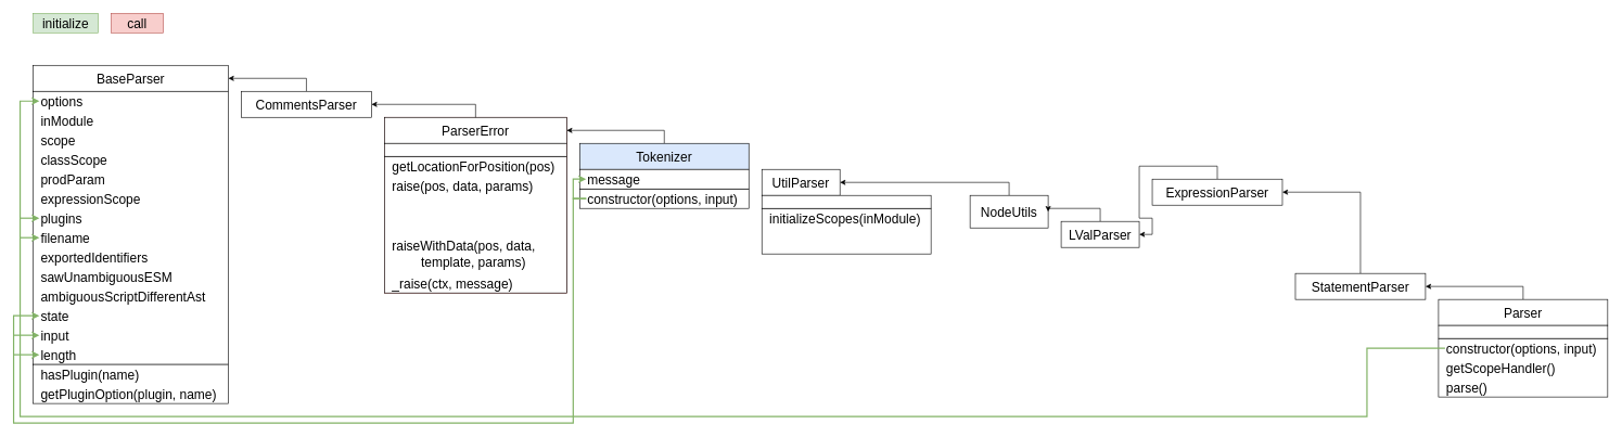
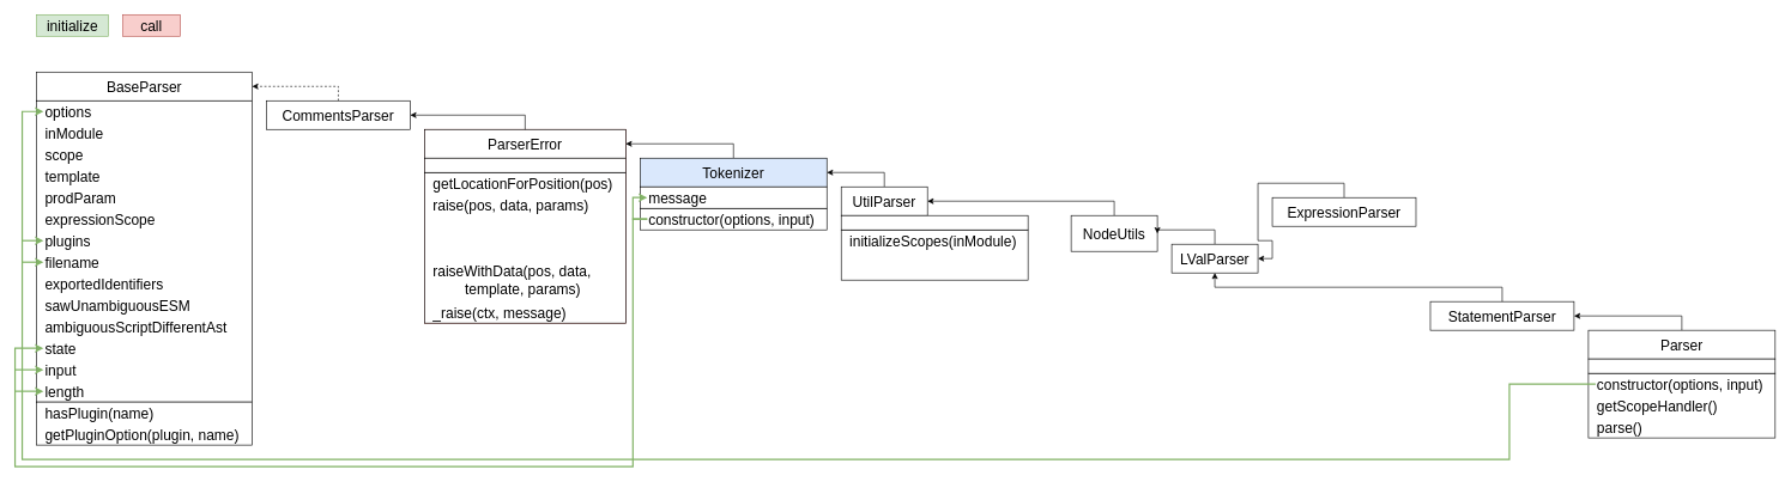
  <mxCell id="0" />
  <mxCell id="1" parent="0" />
  <mxCell id="2" value="" style="rounded=0;whiteSpace=wrap;html=1;" vertex="1" parent="1"><mxGeometry x="1170" y="320" width="260" height="70" as="geometry" /></mxCell>
  <mxCell id="3" value="" style="rounded=0;whiteSpace=wrap;html=1;" vertex="1" parent="1"><mxGeometry x="890" y="290" width="260" height="30" as="geometry" /></mxCell>
- <mxCell id="4" style="edgeStyle=orthogonalEdgeStyle;rounded=0;orthogonalLoop=1;jettySize=auto;html=1;exitX=0.5;exitY=0;exitDx=0;exitDy=0;entryX=1;entryY=0.5;entryDx=0;entryDy=0;fontSize=20;endArrow=classic;endFill=1;" edge="1" parent="1" source="5" target="20"><mxGeometry relative="1" as="geometry" /></mxCell>
+ <mxCell id="4" style="edgeStyle=orthogonalEdgeStyle;rounded=0;orthogonalLoop=1;jettySize=auto;html=1;exitX=0.5;exitY=0;exitDx=0;exitDy=0;entryX=1;entryY=0.5;entryDx=0;entryDy=0;fontSize=20;endArrow=classic;endFill=1;dashed=1;" edge="1" parent="1" source="5" target="20"><mxGeometry relative="1" as="geometry" /></mxCell>
  <mxCell id="5" value="&lt;font style=&quot;font-size: 20px&quot;&gt;CommentsParser&lt;/font&gt;" style="rounded=0;whiteSpace=wrap;html=1;" vertex="1" parent="1"><mxGeometry x="370" y="140" width="200" height="40" as="geometry" /></mxCell>
  <mxCell id="6" style="edgeStyle=orthogonalEdgeStyle;rounded=0;orthogonalLoop=1;jettySize=auto;html=1;exitX=0.5;exitY=0;exitDx=0;exitDy=0;entryX=1;entryY=0.5;entryDx=0;entryDy=0;fontSize=20;endArrow=classic;endFill=1;" edge="1" parent="1" source="7" target="41"><mxGeometry relative="1" as="geometry" /></mxCell>
  <mxCell id="7" value="&lt;font style=&quot;font-size: 20px&quot;&gt;Tokenizer&lt;/font&gt;" style="rounded=0;whiteSpace=wrap;html=1;fillColor=#dae8fc;" vertex="1" parent="1"><mxGeometry x="890" y="220" width="260" height="40" as="geometry" /></mxCell>
+ <mxCell id="8" style="edgeStyle=orthogonalEdgeStyle;rounded=0;orthogonalLoop=1;jettySize=auto;html=1;exitX=0.5;exitY=0;exitDx=0;exitDy=0;entryX=1;entryY=0.5;entryDx=0;entryDy=0;fontSize=20;" edge="1" parent="1" source="9" target="7"><mxGeometry relative="1" as="geometry" /></mxCell>
  <mxCell id="9" value="&lt;font style=&quot;font-size: 20px&quot;&gt;UtilParser&lt;/font&gt;" style="rounded=0;whiteSpace=wrap;html=1;" vertex="1" parent="1"><mxGeometry x="1170" y="260" width="120" height="40" as="geometry" /></mxCell>
  <mxCell id="10" style="edgeStyle=orthogonalEdgeStyle;rounded=0;orthogonalLoop=1;jettySize=auto;html=1;exitX=0.5;exitY=0;exitDx=0;exitDy=0;entryX=1;entryY=0.5;entryDx=0;entryDy=0;fontSize=20;" edge="1" parent="1" source="11" target="9"><mxGeometry relative="1" as="geometry" /></mxCell>
  <mxCell id="11" value="&lt;font style=&quot;font-size: 20px&quot;&gt;NodeUtils&lt;/font&gt;" style="rounded=0;whiteSpace=wrap;html=1;" vertex="1" parent="1"><mxGeometry x="1490" y="300" width="120" height="50" as="geometry" /></mxCell>
  <mxCell id="12" style="edgeStyle=orthogonalEdgeStyle;rounded=0;orthogonalLoop=1;jettySize=auto;html=1;exitX=0.5;exitY=0;exitDx=0;exitDy=0;entryX=1;entryY=0.5;entryDx=0;entryDy=0;fontSize=20;" edge="1" parent="1" source="13" target="11"><mxGeometry relative="1" as="geometry" /></mxCell>
  <mxCell id="13" value="&lt;font style=&quot;font-size: 20px&quot;&gt;LValParser&lt;/font&gt;" style="rounded=0;whiteSpace=wrap;html=1;" vertex="1" parent="1"><mxGeometry x="1630" y="340" width="120" height="40" as="geometry" /></mxCell>
  <mxCell id="14" style="edgeStyle=orthogonalEdgeStyle;rounded=0;orthogonalLoop=1;jettySize=auto;html=1;exitX=0.5;exitY=0;exitDx=0;exitDy=0;entryX=1;entryY=0.5;entryDx=0;entryDy=0;fontSize=20;" edge="1" parent="1" source="15" target="13"><mxGeometry relative="1" as="geometry" /></mxCell>
  <mxCell id="15" value="&lt;font style=&quot;font-size: 20px&quot;&gt;ExpressionParser&lt;/font&gt;" style="rounded=0;whiteSpace=wrap;html=1;" vertex="1" parent="1"><mxGeometry x="1770" y="275" width="200" height="40" as="geometry" /></mxCell>
- <mxCell id="16" style="edgeStyle=orthogonalEdgeStyle;rounded=0;orthogonalLoop=1;jettySize=auto;html=1;exitX=0.5;exitY=0;exitDx=0;exitDy=0;entryX=1;entryY=0.5;entryDx=0;entryDy=0;fontSize=20;" edge="1" parent="1" source="17" target="15"><mxGeometry relative="1" as="geometry" /></mxCell>
+ <mxCell id="16" style="edgeStyle=orthogonalEdgeStyle;rounded=0;orthogonalLoop=1;jettySize=auto;html=1;exitX=0.5;exitY=0;exitDx=0;exitDy=0;fontSize=20;" edge="1" parent="1" source="17" target="13"><mxGeometry relative="1" as="geometry" /></mxCell>
  <mxCell id="17" value="&lt;font style=&quot;font-size: 20px&quot;&gt;StatementParser&lt;/font&gt;" style="rounded=0;whiteSpace=wrap;html=1;" vertex="1" parent="1"><mxGeometry x="1990" y="420" width="200" height="40" as="geometry" /></mxCell>
  <mxCell id="18" style="edgeStyle=orthogonalEdgeStyle;rounded=0;orthogonalLoop=1;jettySize=auto;html=1;exitX=0.5;exitY=0;exitDx=0;exitDy=0;entryX=1;entryY=0.5;entryDx=0;entryDy=0;fontSize=20;endArrow=classic;endFill=1;" edge="1" parent="1" source="49" target="17"><mxGeometry relative="1" as="geometry" /></mxCell>
  <mxCell id="19" value="" style="group" vertex="1" connectable="0" parent="1"><mxGeometry x="50" y="100" width="300" height="520" as="geometry" /></mxCell>
  <mxCell id="20" value="&lt;font style=&quot;font-size: 20px&quot;&gt;BaseParser&lt;/font&gt;" style="rounded=0;whiteSpace=wrap;html=1;" vertex="1" parent="19"><mxGeometry width="300" height="40" as="geometry" /></mxCell>
  <mxCell id="21" value="" style="rounded=0;whiteSpace=wrap;html=1;fontSize=20;strokeColor=default;fillColor=default;align=left;" vertex="1" parent="19"><mxGeometry y="40" width="300" height="420" as="geometry" /></mxCell>
  <mxCell id="22" value="options" style="text;strokeColor=none;fillColor=none;align=left;verticalAlign=middle;whiteSpace=wrap;rounded=0;fontSize=20;html=1;" vertex="1" parent="19"><mxGeometry x="9.655" y="40" width="193.103" height="30" as="geometry" /></mxCell>
  <mxCell id="23" value="inModule" style="text;strokeColor=none;fillColor=none;align=left;verticalAlign=middle;whiteSpace=wrap;rounded=0;fontSize=20;html=1;" vertex="1" parent="19"><mxGeometry x="9.655" y="70" width="193.103" height="30" as="geometry" /></mxCell>
  <mxCell id="24" value="scope" style="text;strokeColor=none;fillColor=none;align=left;verticalAlign=middle;whiteSpace=wrap;rounded=0;fontSize=20;html=1;" vertex="1" parent="19"><mxGeometry x="9.655" y="100" width="193.103" height="30" as="geometry" /></mxCell>
- <mxCell id="25" value="classScope" style="text;strokeColor=none;fillColor=none;align=left;verticalAlign=middle;whiteSpace=wrap;rounded=0;fontSize=20;html=1;" vertex="1" parent="19"><mxGeometry x="9.655" y="130" width="193.103" height="30" as="geometry" /></mxCell>
+ <mxCell id="25" value="template" style="text;strokeColor=none;fillColor=none;align=left;verticalAlign=middle;whiteSpace=wrap;rounded=0;fontSize=20;html=1;" vertex="1" parent="19"><mxGeometry x="9.655" y="130" width="193.103" height="30" as="geometry" /></mxCell>
  <mxCell id="26" value="prodParam" style="text;strokeColor=none;fillColor=none;align=left;verticalAlign=middle;whiteSpace=wrap;rounded=0;fontSize=20;html=1;" vertex="1" parent="19"><mxGeometry x="9.655" y="160" width="193.103" height="30" as="geometry" /></mxCell>
  <mxCell id="27" value="expressionScope" style="text;strokeColor=none;fillColor=none;align=left;verticalAlign=middle;whiteSpace=wrap;rounded=0;fontSize=20;html=1;" vertex="1" parent="19"><mxGeometry x="9.655" y="190" width="193.103" height="30" as="geometry" /></mxCell>
  <mxCell id="28" value="plugins" style="text;strokeColor=none;fillColor=none;align=left;verticalAlign=middle;whiteSpace=wrap;rounded=0;fontSize=20;html=1;" vertex="1" parent="19"><mxGeometry x="9.655" y="220" width="193.103" height="30" as="geometry" /></mxCell>
  <mxCell id="29" value="filename" style="text;strokeColor=none;fillColor=none;align=left;verticalAlign=middle;whiteSpace=wrap;rounded=0;fontSize=20;html=1;" vertex="1" parent="19"><mxGeometry x="9.655" y="250" width="193.103" height="30" as="geometry" /></mxCell>
  <mxCell id="30" value="exportedIdentifiers" style="text;strokeColor=none;fillColor=none;align=left;verticalAlign=middle;whiteSpace=wrap;rounded=0;fontSize=20;html=1;" vertex="1" parent="19"><mxGeometry x="9.655" y="280" width="193.103" height="30" as="geometry" /></mxCell>
  <mxCell id="31" value="sawUnambiguousESM" style="text;strokeColor=none;fillColor=none;align=left;verticalAlign=middle;whiteSpace=wrap;rounded=0;fontSize=20;html=1;" vertex="1" parent="19"><mxGeometry x="9.655" y="310" width="270.345" height="30" as="geometry" /></mxCell>
  <mxCell id="32" value="ambiguousScriptDifferentAst" style="text;strokeColor=none;fillColor=none;align=left;verticalAlign=middle;whiteSpace=wrap;rounded=0;fontSize=20;html=1;" vertex="1" parent="19"><mxGeometry x="9.655" y="340" width="270.345" height="30" as="geometry" /></mxCell>
  <mxCell id="33" value="state" style="text;strokeColor=none;fillColor=none;align=left;verticalAlign=middle;whiteSpace=wrap;rounded=0;fontSize=20;html=1;" vertex="1" parent="19"><mxGeometry x="9.655" y="370" width="193.103" height="30" as="geometry" /></mxCell>
  <mxCell id="34" value="input" style="text;strokeColor=none;fillColor=none;align=left;verticalAlign=middle;whiteSpace=wrap;rounded=0;fontSize=20;html=1;" vertex="1" parent="19"><mxGeometry x="9.655" y="400" width="193.103" height="30" as="geometry" /></mxCell>
  <mxCell id="35" value="length" style="text;strokeColor=none;fillColor=none;align=left;verticalAlign=middle;whiteSpace=wrap;rounded=0;fontSize=20;html=1;" vertex="1" parent="19"><mxGeometry x="9.655" y="430" width="193.103" height="30" as="geometry" /></mxCell>
  <mxCell id="36" value="" style="rounded=0;whiteSpace=wrap;html=1;fontSize=20;strokeColor=default;fillColor=default;align=left;" vertex="1" parent="19"><mxGeometry y="460" width="300" height="60" as="geometry" /></mxCell>
  <mxCell id="37" value="hasPlugin(name)" style="text;strokeColor=none;fillColor=none;align=left;verticalAlign=middle;whiteSpace=wrap;rounded=0;fontSize=20;html=1;" vertex="1" parent="19"><mxGeometry x="9.995" y="460" width="193.103" height="30" as="geometry" /></mxCell>
  <mxCell id="38" value="getPluginOption(plugin, name)" style="text;strokeColor=none;fillColor=none;align=left;verticalAlign=middle;whiteSpace=wrap;rounded=0;fontSize=20;html=1;" vertex="1" parent="19"><mxGeometry x="10" y="490" width="280" height="30" as="geometry" /></mxCell>
  <mxCell id="39" value="" style="group;fillColor=#f8cecc;strokeColor=#b85450;" vertex="1" connectable="0" parent="1"><mxGeometry x="590" y="180" width="280" height="270" as="geometry" /></mxCell>
  <mxCell id="40" value="" style="rounded=0;whiteSpace=wrap;html=1;fontSize=20;strokeColor=default;fillColor=default;align=left;" vertex="1" parent="39"><mxGeometry y="60" width="280" height="210" as="geometry" /></mxCell>
  <mxCell id="41" value="&lt;font style=&quot;font-size: 20px&quot;&gt;ParserError&lt;/font&gt;" style="rounded=0;whiteSpace=wrap;html=1;" vertex="1" parent="39"><mxGeometry width="280" height="40" as="geometry" /></mxCell>
  <mxCell id="42" value="getLocationForPosition(pos)" style="text;strokeColor=none;fillColor=none;align=left;verticalAlign=middle;whiteSpace=wrap;rounded=0;fontSize=20;html=1;" vertex="1" parent="39"><mxGeometry x="10" y="60" width="260" height="30" as="geometry" /></mxCell>
  <mxCell id="43" value="raise(pos, data, params)" style="text;strokeColor=none;fillColor=none;align=left;verticalAlign=middle;whiteSpace=wrap;rounded=0;fontSize=20;html=1;" vertex="1" parent="39"><mxGeometry x="10" y="90" width="240" height="30" as="geometry" /></mxCell>
  <mxCell id="44" value="raiseWithData(pos, data, &lt;span style=&quot;white-space: pre&quot;&gt;&#09;&lt;/span&gt;template, params)" style="text;strokeColor=none;fillColor=none;align=left;verticalAlign=middle;whiteSpace=wrap;rounded=0;fontSize=20;html=1;" vertex="1" parent="39"><mxGeometry x="10" y="180" width="240" height="60" as="geometry" /></mxCell>
  <mxCell id="45" value="_raise(ctx, message)" style="text;strokeColor=none;fillColor=none;align=left;verticalAlign=middle;whiteSpace=wrap;rounded=0;fontSize=20;html=1;" vertex="1" parent="39"><mxGeometry x="10" y="240" width="210" height="30" as="geometry" /></mxCell>
  <mxCell id="46" value="" style="rounded=0;whiteSpace=wrap;html=1;" vertex="1" parent="39"><mxGeometry y="40" width="280" height="20" as="geometry" /></mxCell>
  <mxCell id="47" style="edgeStyle=orthogonalEdgeStyle;rounded=0;orthogonalLoop=1;jettySize=auto;html=1;exitX=0.5;exitY=0;exitDx=0;exitDy=0;entryX=1;entryY=0.5;entryDx=0;entryDy=0;fontSize=20;endArrow=classic;endFill=1;" edge="1" parent="1" source="41" target="5"><mxGeometry relative="1" as="geometry" /></mxCell>
  <mxCell id="48" value="" style="group" vertex="1" connectable="0" parent="1"><mxGeometry x="2210" y="460" width="260" height="150" as="geometry" /></mxCell>
  <mxCell id="49" value="&lt;font style=&quot;font-size: 20px&quot;&gt;Parser&lt;/font&gt;" style="rounded=0;whiteSpace=wrap;html=1;" vertex="1" parent="48"><mxGeometry width="260" height="40" as="geometry" /></mxCell>
  <mxCell id="50" value="" style="rounded=0;whiteSpace=wrap;html=1;fontSize=20;strokeColor=default;fillColor=default;align=left;" vertex="1" parent="48"><mxGeometry y="60" width="260" height="90" as="geometry" /></mxCell>
  <mxCell id="51" value="constructor(options, input)" style="text;strokeColor=none;fillColor=none;align=left;verticalAlign=middle;whiteSpace=wrap;rounded=0;fontSize=20;html=1;" vertex="1" parent="48"><mxGeometry x="10" y="60" width="240" height="30" as="geometry" /></mxCell>
  <mxCell id="52" value="getScopeHandler()" style="text;strokeColor=none;fillColor=none;align=left;verticalAlign=middle;whiteSpace=wrap;rounded=0;fontSize=20;html=1;" vertex="1" parent="48"><mxGeometry x="10" y="90" width="200" height="30" as="geometry" /></mxCell>
  <mxCell id="53" value="parse()" style="text;strokeColor=none;fillColor=none;align=left;verticalAlign=middle;whiteSpace=wrap;rounded=0;fontSize=20;html=1;" vertex="1" parent="48"><mxGeometry x="10" y="120" width="120" height="30" as="geometry" /></mxCell>
  <mxCell id="54" value="" style="rounded=0;whiteSpace=wrap;html=1;" vertex="1" parent="48"><mxGeometry y="40" width="260" height="20" as="geometry" /></mxCell>
  <mxCell id="55" style="edgeStyle=orthogonalEdgeStyle;rounded=0;orthogonalLoop=1;jettySize=auto;html=1;exitX=0;exitY=0.5;exitDx=0;exitDy=0;fontSize=20;endArrow=classic;endFill=1;fillColor=#d5e8d4;strokeColor=#82b366;strokeWidth=2;entryX=0;entryY=0.5;entryDx=0;entryDy=0;" edge="1" parent="1" source="51" target="22"><mxGeometry relative="1" as="geometry"><mxPoint x="30" y="180" as="targetPoint" /><Array as="points"><mxPoint x="2100" y="535" /><mxPoint x="2100" y="640" /><mxPoint x="30" y="640" /><mxPoint x="30" y="155" /></Array></mxGeometry></mxCell>
  <mxCell id="56" value="initialize" style="rounded=0;whiteSpace=wrap;html=1;fontSize=20;strokeColor=#82b366;fillColor=#d5e8d4;align=center;" vertex="1" parent="1"><mxGeometry x="50" y="20" width="100" height="30" as="geometry" /></mxCell>
  <mxCell id="57" value="call" style="rounded=0;whiteSpace=wrap;html=1;fontSize=20;strokeColor=#b85450;fillColor=#f8cecc;align=center;" vertex="1" parent="1"><mxGeometry x="170" y="20" width="80" height="30" as="geometry" /></mxCell>
  <mxCell id="58" value="" style="endArrow=classic;html=1;rounded=0;fontSize=20;strokeWidth=2;entryX=0;entryY=0.5;entryDx=0;entryDy=0;fillColor=#d5e8d4;strokeColor=#82b366;" edge="1" parent="1" target="28"><mxGeometry width="50" height="50" relative="1" as="geometry"><mxPoint x="30" y="335" as="sourcePoint" /><mxPoint x="430" y="350" as="targetPoint" /></mxGeometry></mxCell>
  <mxCell id="59" value="" style="endArrow=classic;html=1;rounded=0;fontSize=20;strokeWidth=2;entryX=0;entryY=0.5;entryDx=0;entryDy=0;fillColor=#d5e8d4;strokeColor=#82b366;" edge="1" parent="1" target="29"><mxGeometry width="50" height="50" relative="1" as="geometry"><mxPoint x="30" y="365" as="sourcePoint" /><mxPoint x="49.995" y="359.5" as="targetPoint" /></mxGeometry></mxCell>
  <mxCell id="60" style="edgeStyle=orthogonalEdgeStyle;rounded=0;orthogonalLoop=1;jettySize=auto;html=1;exitX=0;exitY=0.5;exitDx=0;exitDy=0;fontSize=20;endArrow=classic;endFill=1;strokeWidth=2;fillColor=#d5e8d4;strokeColor=#82b366;entryX=0;entryY=0.5;entryDx=0;entryDy=0;" edge="1" parent="1" source="61" target="33"><mxGeometry relative="1" as="geometry"><mxPoint x="20" y="580" as="targetPoint" /><Array as="points"><mxPoint x="880" y="305" /><mxPoint x="880" y="650" /><mxPoint x="20" y="650" /><mxPoint x="20" y="485" /></Array></mxGeometry></mxCell>
  <mxCell id="61" value="constructor(options, input)" style="text;strokeColor=none;fillColor=none;align=left;verticalAlign=middle;whiteSpace=wrap;rounded=0;fontSize=20;html=1;" vertex="1" parent="1"><mxGeometry x="900" y="290" width="240" height="30" as="geometry" /></mxCell>
  <mxCell id="62" value="" style="rounded=0;whiteSpace=wrap;html=1;" vertex="1" parent="1"><mxGeometry x="890" y="260" width="260" height="30" as="geometry" /></mxCell>
  <mxCell id="63" value="message" style="text;strokeColor=none;fillColor=none;align=left;verticalAlign=middle;whiteSpace=wrap;rounded=0;fontSize=20;html=1;" vertex="1" parent="1"><mxGeometry x="899.995" y="260" width="193.103" height="30" as="geometry" /></mxCell>
  <mxCell id="64" style="edgeStyle=orthogonalEdgeStyle;rounded=0;orthogonalLoop=1;jettySize=auto;html=1;exitX=0;exitY=0.5;exitDx=0;exitDy=0;entryX=0;entryY=0.5;entryDx=0;entryDy=0;fontSize=20;endArrow=classic;endFill=1;strokeWidth=2;fillColor=#d5e8d4;strokeColor=#82b366;" edge="1" parent="1" source="61" target="63"><mxGeometry relative="1" as="geometry"><Array as="points"><mxPoint x="880" y="305" /><mxPoint x="880" y="275" /></Array></mxGeometry></mxCell>
  <mxCell id="65" value="" style="endArrow=classic;html=1;rounded=0;fontSize=20;strokeWidth=2;entryX=0;entryY=0.5;entryDx=0;entryDy=0;fillColor=#d5e8d4;strokeColor=#82b366;" edge="1" parent="1" target="34"><mxGeometry width="50" height="50" relative="1" as="geometry"><mxPoint x="20" y="515" as="sourcePoint" /><mxPoint x="29.655" y="500" as="targetPoint" /></mxGeometry></mxCell>
  <mxCell id="66" value="" style="endArrow=classic;html=1;rounded=0;fontSize=20;strokeWidth=2;entryX=0;entryY=0.5;entryDx=0;entryDy=0;fillColor=#d5e8d4;strokeColor=#82b366;" edge="1" parent="1" target="35"><mxGeometry width="50" height="50" relative="1" as="geometry"><mxPoint x="20" y="545" as="sourcePoint" /><mxPoint x="9.655" y="534.5" as="targetPoint" /></mxGeometry></mxCell>
  <mxCell id="67" value="initializeScopes(inModule)" style="text;strokeColor=none;fillColor=none;align=left;verticalAlign=middle;whiteSpace=wrap;rounded=0;fontSize=20;html=1;" vertex="1" parent="1"><mxGeometry x="1180" y="320" width="240" height="30" as="geometry" /></mxCell>
  <mxCell id="68" value="" style="rounded=0;whiteSpace=wrap;html=1;" vertex="1" parent="1"><mxGeometry x="1170" y="300" width="260" height="20" as="geometry" /></mxCell>
